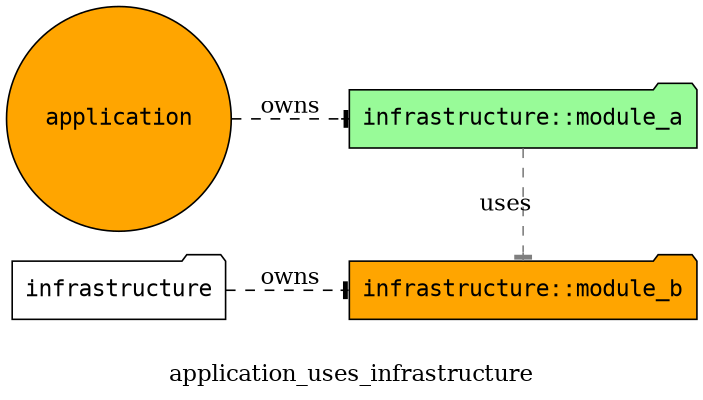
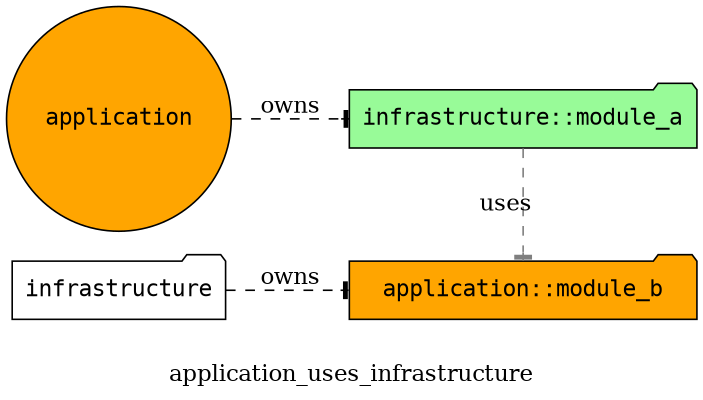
  digraph {
    label=application_uses_infrastructure
    rankdir=LR
    node [fillcolor=orange fontname=monospace shape=folder style=filled]
    edge [arrowhead=tee color="#000000" constraint=true style=dashed]
    n1 [label=application shape=circle]
    n2 [fillcolor=palegreen label="infrastructure::module_a"]
-   n3 [label="infrastructure::module_b"]
+   n3 [label="application::module_b"]
    n4 [fillcolor=white label=infrastructure]
    n1 -> n2 [label=owns]
    n2 -> n3 [color="#7f7f7f" constraint=false label=uses]
    n4 -> n3 [label=owns]
  }
